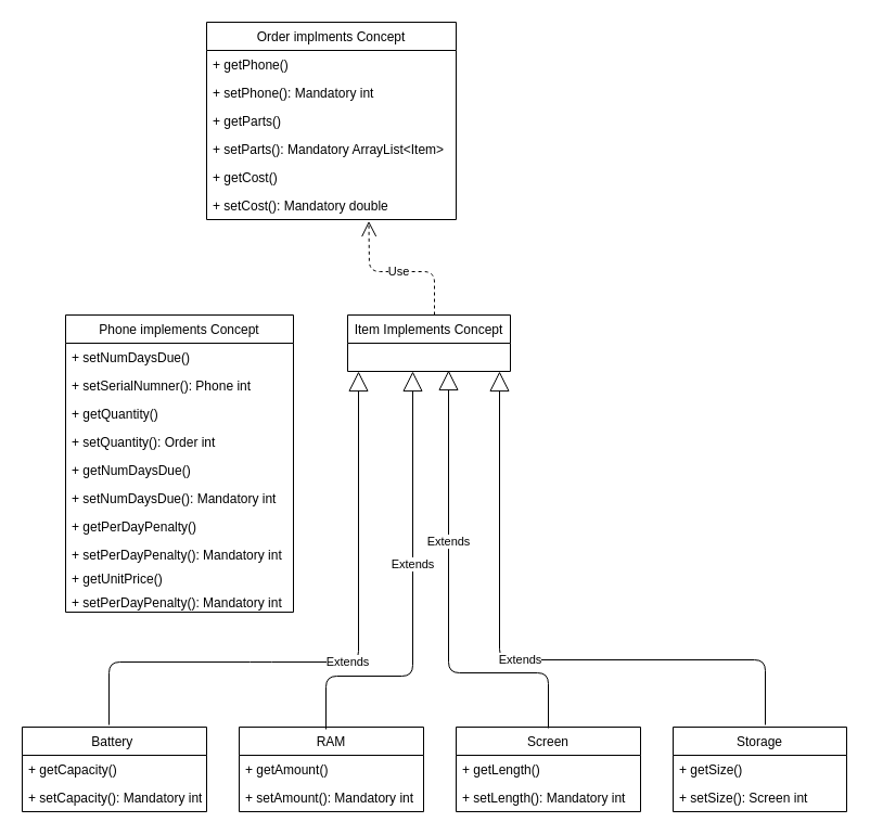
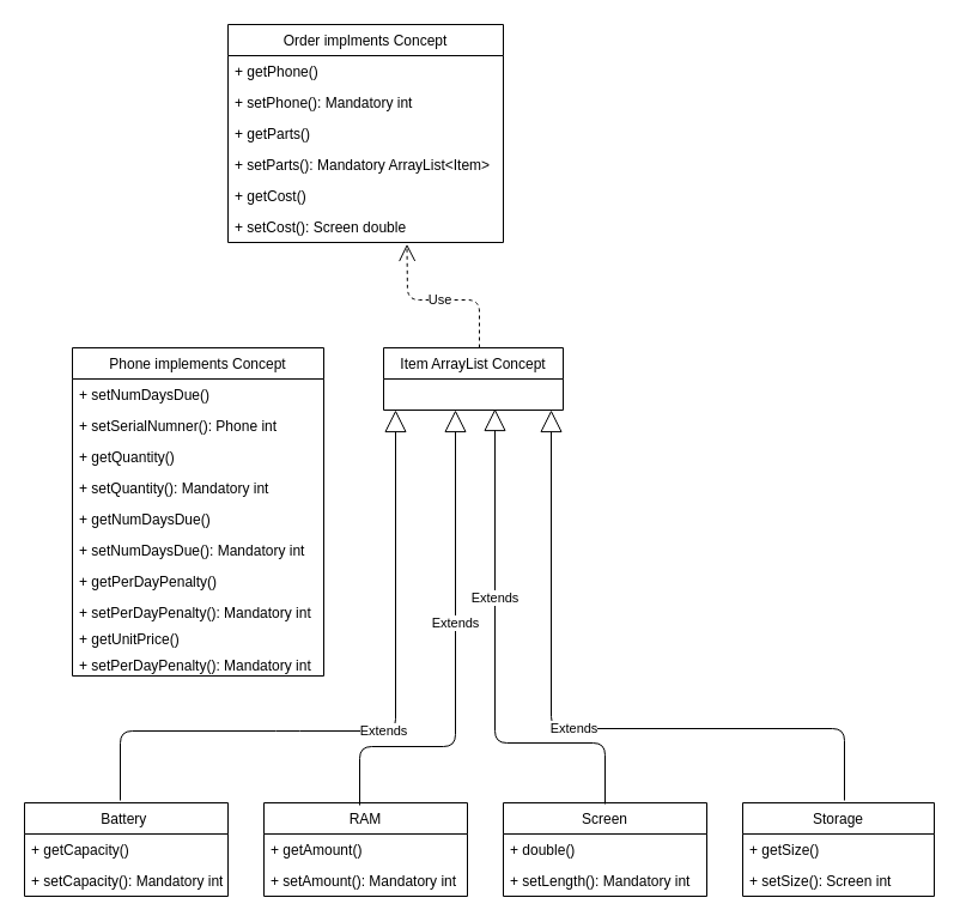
  <mxCell id="0" />
  <mxCell id="1" parent="0" />
  <mxCell id="2" value="Battery " style="swimlane;fontStyle=0;childLayout=stackLayout;horizontal=1;startSize=26;fillColor=none;horizontalStack=0;resizeParent=1;resizeParentMax=0;resizeLast=0;collapsible=1;marginBottom=0;" vertex="1" parent="1"><mxGeometry x="20" y="670" width="170" height="78" as="geometry" /></mxCell>
  <mxCell id="3" value="+ getCapacity()" style="text;strokeColor=none;fillColor=none;align=left;verticalAlign=top;spacingLeft=4;spacingRight=4;overflow=hidden;rotatable=0;points=[[0,0.5],[1,0.5]];portConstraint=eastwest;" vertex="1" parent="2"><mxGeometry y="26" width="170" height="26" as="geometry" /></mxCell>
  <mxCell id="4" value="+ setCapacity(): Mandatory int " style="text;strokeColor=none;fillColor=none;align=left;verticalAlign=top;spacingLeft=4;spacingRight=4;overflow=hidden;rotatable=0;points=[[0,0.5],[1,0.5]];portConstraint=eastwest;" vertex="1" parent="2"><mxGeometry y="52" width="170" height="26" as="geometry" /></mxCell>
- <mxCell id="5" value="Item Implements Concept" style="swimlane;fontStyle=0;childLayout=stackLayout;horizontal=1;startSize=26;fillColor=none;horizontalStack=0;resizeParent=1;resizeParentMax=0;resizeLast=0;collapsible=1;marginBottom=0;" vertex="1" parent="1"><mxGeometry x="320" y="290" width="150" height="52" as="geometry" /></mxCell>
+ <mxCell id="5" value="Item ArrayList Concept" style="swimlane;fontStyle=0;childLayout=stackLayout;horizontal=1;startSize=26;fillColor=none;horizontalStack=0;resizeParent=1;resizeParentMax=0;resizeLast=0;collapsible=1;marginBottom=0;" vertex="1" parent="1"><mxGeometry x="320" y="290" width="150" height="52" as="geometry" /></mxCell>
  <mxCell id="6" value="RAM" style="swimlane;fontStyle=0;childLayout=stackLayout;horizontal=1;startSize=26;fillColor=none;horizontalStack=0;resizeParent=1;resizeParentMax=0;resizeLast=0;collapsible=1;marginBottom=0;" vertex="1" parent="1"><mxGeometry x="220" y="670" width="170" height="78" as="geometry" /></mxCell>
  <mxCell id="7" value="+ getAmount()" style="text;strokeColor=none;fillColor=none;align=left;verticalAlign=top;spacingLeft=4;spacingRight=4;overflow=hidden;rotatable=0;points=[[0,0.5],[1,0.5]];portConstraint=eastwest;" vertex="1" parent="6"><mxGeometry y="26" width="170" height="26" as="geometry" /></mxCell>
  <mxCell id="8" value="+ setAmount(): Mandatory int" style="text;strokeColor=none;fillColor=none;align=left;verticalAlign=top;spacingLeft=4;spacingRight=4;overflow=hidden;rotatable=0;points=[[0,0.5],[1,0.5]];portConstraint=eastwest;" vertex="1" parent="6"><mxGeometry y="52" width="170" height="26" as="geometry" /></mxCell>
  <mxCell id="9" value="Screen" style="swimlane;fontStyle=0;childLayout=stackLayout;horizontal=1;startSize=26;fillColor=none;horizontalStack=0;resizeParent=1;resizeParentMax=0;resizeLast=0;collapsible=1;marginBottom=0;" vertex="1" parent="1"><mxGeometry x="420" y="670" width="170" height="78" as="geometry" /></mxCell>
- <mxCell id="10" value="+ getLength()" style="text;strokeColor=none;fillColor=none;align=left;verticalAlign=top;spacingLeft=4;spacingRight=4;overflow=hidden;rotatable=0;points=[[0,0.5],[1,0.5]];portConstraint=eastwest;" vertex="1" parent="9"><mxGeometry y="26" width="170" height="26" as="geometry" /></mxCell>
+ <mxCell id="10" value="+ double()" style="text;strokeColor=none;fillColor=none;align=left;verticalAlign=top;spacingLeft=4;spacingRight=4;overflow=hidden;rotatable=0;points=[[0,0.5],[1,0.5]];portConstraint=eastwest;" vertex="1" parent="9"><mxGeometry y="26" width="170" height="26" as="geometry" /></mxCell>
  <mxCell id="11" value="+ setLength(): Mandatory int" style="text;strokeColor=none;fillColor=none;align=left;verticalAlign=top;spacingLeft=4;spacingRight=4;overflow=hidden;rotatable=0;points=[[0,0.5],[1,0.5]];portConstraint=eastwest;" vertex="1" parent="9"><mxGeometry y="52" width="170" height="26" as="geometry" /></mxCell>
  <mxCell id="12" value="Storage" style="swimlane;fontStyle=0;childLayout=stackLayout;horizontal=1;startSize=26;fillColor=none;horizontalStack=0;resizeParent=1;resizeParentMax=0;resizeLast=0;collapsible=1;marginBottom=0;" vertex="1" parent="1"><mxGeometry x="620" y="670" width="160" height="78" as="geometry" /></mxCell>
  <mxCell id="13" value="+ getSize()" style="text;strokeColor=none;fillColor=none;align=left;verticalAlign=top;spacingLeft=4;spacingRight=4;overflow=hidden;rotatable=0;points=[[0,0.5],[1,0.5]];portConstraint=eastwest;" vertex="1" parent="12"><mxGeometry y="26" width="160" height="26" as="geometry" /></mxCell>
  <mxCell id="14" value="+ setSize(): Screen int" style="text;strokeColor=none;fillColor=none;align=left;verticalAlign=top;spacingLeft=4;spacingRight=4;overflow=hidden;rotatable=0;points=[[0,0.5],[1,0.5]];portConstraint=eastwest;" vertex="1" parent="12"><mxGeometry y="52" width="160" height="26" as="geometry" /></mxCell>
  <mxCell id="15" value="Extends" style="endArrow=block;endSize=16;endFill=0;html=1;" edge="1" parent="1"><mxGeometry width="160" relative="1" as="geometry"><mxPoint x="100" y="668" as="sourcePoint" /><mxPoint x="330" y="342" as="targetPoint" /><Array as="points"><mxPoint x="100" y="610" /><mxPoint x="240" y="610" /><mxPoint x="330" y="610" /></Array></mxGeometry></mxCell>
  <mxCell id="16" value="Extends" style="endArrow=block;endSize=16;endFill=0;html=1;" edge="1" parent="1"><mxGeometry x="0.132" width="160" relative="1" as="geometry"><mxPoint x="300" y="672" as="sourcePoint" /><mxPoint x="380" y="342" as="targetPoint" /><Array as="points"><mxPoint x="300" y="623" /><mxPoint x="380" y="623" /></Array><mxPoint as="offset" /></mxGeometry></mxCell>
  <mxCell id="17" value="Extends" style="endArrow=block;endSize=16;endFill=0;html=1;exitX=0.5;exitY=0;exitDx=0;exitDy=0;" edge="1" parent="1"><mxGeometry width="160" relative="1" as="geometry"><mxPoint x="705" y="668" as="sourcePoint" /><mxPoint x="460" y="342" as="targetPoint" /><Array as="points"><mxPoint x="705" y="608" /><mxPoint x="460" y="608" /></Array></mxGeometry></mxCell>
  <mxCell id="18" value="Extends" style="endArrow=block;endSize=16;endFill=0;html=1;exitX=0.5;exitY=0;exitDx=0;exitDy=0;" edge="1" parent="1"><mxGeometry x="0.251" width="160" relative="1" as="geometry"><mxPoint x="505" y="671" as="sourcePoint" /><mxPoint x="413" y="341" as="targetPoint" /><Array as="points"><mxPoint x="505" y="620" /><mxPoint x="413" y="620" /></Array><mxPoint as="offset" /></mxGeometry></mxCell>
  <mxCell id="19" value="Phone implements Concept" style="swimlane;fontStyle=0;childLayout=stackLayout;horizontal=1;startSize=26;fillColor=none;horizontalStack=0;resizeParent=1;resizeParentMax=0;resizeLast=0;collapsible=1;marginBottom=0;" vertex="1" parent="1"><mxGeometry x="60" y="290" width="210" height="274" as="geometry" /></mxCell>
  <mxCell id="20" value="+ setNumDaysDue()" style="text;strokeColor=none;fillColor=none;align=left;verticalAlign=top;spacingLeft=4;spacingRight=4;overflow=hidden;rotatable=0;points=[[0,0.5],[1,0.5]];portConstraint=eastwest;" vertex="1" parent="19"><mxGeometry y="26" width="210" height="26" as="geometry" /></mxCell>
  <mxCell id="21" value="+ setSerialNumner(): Phone int" style="text;strokeColor=none;fillColor=none;align=left;verticalAlign=top;spacingLeft=4;spacingRight=4;overflow=hidden;rotatable=0;points=[[0,0.5],[1,0.5]];portConstraint=eastwest;" vertex="1" parent="19"><mxGeometry y="52" width="210" height="26" as="geometry" /></mxCell>
  <mxCell id="22" value="+ getQuantity()" style="text;strokeColor=none;fillColor=none;align=left;verticalAlign=top;spacingLeft=4;spacingRight=4;overflow=hidden;rotatable=0;points=[[0,0.5],[1,0.5]];portConstraint=eastwest;" vertex="1" parent="19"><mxGeometry y="78" width="210" height="26" as="geometry" /></mxCell>
- <mxCell id="23" value="+ setQuantity(): Order int" style="text;strokeColor=none;fillColor=none;align=left;verticalAlign=top;spacingLeft=4;spacingRight=4;overflow=hidden;rotatable=0;points=[[0,0.5],[1,0.5]];portConstraint=eastwest;" vertex="1" parent="19"><mxGeometry y="104" width="210" height="26" as="geometry" /></mxCell>
+ <mxCell id="23" value="+ setQuantity(): Mandatory int" style="text;strokeColor=none;fillColor=none;align=left;verticalAlign=top;spacingLeft=4;spacingRight=4;overflow=hidden;rotatable=0;points=[[0,0.5],[1,0.5]];portConstraint=eastwest;" vertex="1" parent="19"><mxGeometry y="104" width="210" height="26" as="geometry" /></mxCell>
  <mxCell id="24" value="+ getNumDaysDue()" style="text;strokeColor=none;fillColor=none;align=left;verticalAlign=top;spacingLeft=4;spacingRight=4;overflow=hidden;rotatable=0;points=[[0,0.5],[1,0.5]];portConstraint=eastwest;" vertex="1" parent="19"><mxGeometry y="130" width="210" height="26" as="geometry" /></mxCell>
  <mxCell id="25" value="+ setNumDaysDue(): Mandatory int" style="text;strokeColor=none;fillColor=none;align=left;verticalAlign=top;spacingLeft=4;spacingRight=4;overflow=hidden;rotatable=0;points=[[0,0.5],[1,0.5]];portConstraint=eastwest;" vertex="1" parent="19"><mxGeometry y="156" width="210" height="26" as="geometry" /></mxCell>
  <mxCell id="26" value="+ getPerDayPenalty()" style="text;strokeColor=none;fillColor=none;align=left;verticalAlign=top;spacingLeft=4;spacingRight=4;overflow=hidden;rotatable=0;points=[[0,0.5],[1,0.5]];portConstraint=eastwest;" vertex="1" parent="19"><mxGeometry y="182" width="210" height="26" as="geometry" /></mxCell>
  <mxCell id="27" value="+ setPerDayPenalty(): Mandatory int" style="text;strokeColor=none;fillColor=none;align=left;verticalAlign=top;spacingLeft=4;spacingRight=4;overflow=hidden;rotatable=0;points=[[0,0.5],[1,0.5]];portConstraint=eastwest;" vertex="1" parent="19"><mxGeometry y="208" width="210" height="22" as="geometry" /></mxCell>
  <mxCell id="28" value="+ getUnitPrice()" style="text;strokeColor=none;fillColor=none;align=left;verticalAlign=top;spacingLeft=4;spacingRight=4;overflow=hidden;rotatable=0;points=[[0,0.5],[1,0.5]];portConstraint=eastwest;" vertex="1" parent="19"><mxGeometry y="230" width="210" height="22" as="geometry" /></mxCell>
  <mxCell id="29" value="+ setPerDayPenalty(): Mandatory int" style="text;strokeColor=none;fillColor=none;align=left;verticalAlign=top;spacingLeft=4;spacingRight=4;overflow=hidden;rotatable=0;points=[[0,0.5],[1,0.5]];portConstraint=eastwest;" vertex="1" parent="19"><mxGeometry y="252" width="210" height="22" as="geometry" /></mxCell>
  <mxCell id="30" value="Order implments Concept" style="swimlane;fontStyle=0;childLayout=stackLayout;horizontal=1;startSize=26;fillColor=none;horizontalStack=0;resizeParent=1;resizeParentMax=0;resizeLast=0;collapsible=1;marginBottom=0;" vertex="1" parent="1"><mxGeometry x="190" y="20" width="230" height="182" as="geometry" /></mxCell>
  <mxCell id="31" value="+ getPhone()" style="text;strokeColor=none;fillColor=none;align=left;verticalAlign=top;spacingLeft=4;spacingRight=4;overflow=hidden;rotatable=0;points=[[0,0.5],[1,0.5]];portConstraint=eastwest;" vertex="1" parent="30"><mxGeometry y="26" width="230" height="26" as="geometry" /></mxCell>
  <mxCell id="32" value="+ setPhone(): Mandatory int" style="text;strokeColor=none;fillColor=none;align=left;verticalAlign=top;spacingLeft=4;spacingRight=4;overflow=hidden;rotatable=0;points=[[0,0.5],[1,0.5]];portConstraint=eastwest;" vertex="1" parent="30"><mxGeometry y="52" width="230" height="26" as="geometry" /></mxCell>
  <mxCell id="33" value="+ getParts()" style="text;strokeColor=none;fillColor=none;align=left;verticalAlign=top;spacingLeft=4;spacingRight=4;overflow=hidden;rotatable=0;points=[[0,0.5],[1,0.5]];portConstraint=eastwest;" vertex="1" parent="30"><mxGeometry y="78" width="230" height="26" as="geometry" /></mxCell>
  <mxCell id="34" value="+ setParts(): Mandatory ArrayList&lt;Item&gt;" style="text;strokeColor=none;fillColor=none;align=left;verticalAlign=top;spacingLeft=4;spacingRight=4;overflow=hidden;rotatable=0;points=[[0,0.5],[1,0.5]];portConstraint=eastwest;" vertex="1" parent="30"><mxGeometry y="104" width="230" height="26" as="geometry" /></mxCell>
  <mxCell id="35" value="+ getCost()" style="text;strokeColor=none;fillColor=none;align=left;verticalAlign=top;spacingLeft=4;spacingRight=4;overflow=hidden;rotatable=0;points=[[0,0.5],[1,0.5]];portConstraint=eastwest;" vertex="1" parent="30"><mxGeometry y="130" width="230" height="26" as="geometry" /></mxCell>
- <mxCell id="36" value="+ setCost(): Mandatory double" style="text;strokeColor=none;fillColor=none;align=left;verticalAlign=top;spacingLeft=4;spacingRight=4;overflow=hidden;rotatable=0;points=[[0,0.5],[1,0.5]];portConstraint=eastwest;" vertex="1" parent="30"><mxGeometry y="156" width="230" height="26" as="geometry" /></mxCell>
+ <mxCell id="36" value="+ setCost(): Screen double" style="text;strokeColor=none;fillColor=none;align=left;verticalAlign=top;spacingLeft=4;spacingRight=4;overflow=hidden;rotatable=0;points=[[0,0.5],[1,0.5]];portConstraint=eastwest;" vertex="1" parent="30"><mxGeometry y="156" width="230" height="26" as="geometry" /></mxCell>
  <mxCell id="37" value="Use" style="endArrow=open;endSize=12;dashed=1;html=1;entryX=0.65;entryY=1.054;entryDx=0;entryDy=0;entryPerimeter=0;" edge="1" parent="1" target="36"><mxGeometry width="160" relative="1" as="geometry"><mxPoint x="400" y="290" as="sourcePoint" /><mxPoint x="262.33" y="211.792" as="targetPoint" /><Array as="points"><mxPoint x="400" y="250" /><mxPoint x="340" y="250" /></Array></mxGeometry></mxCell>
